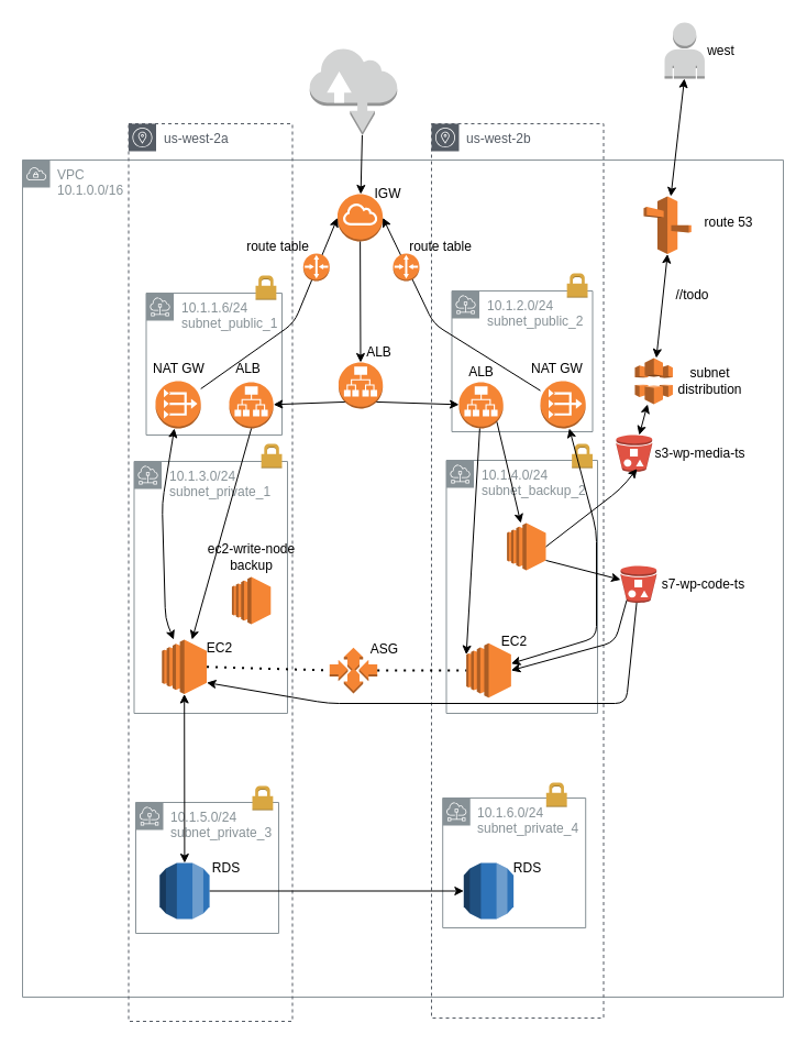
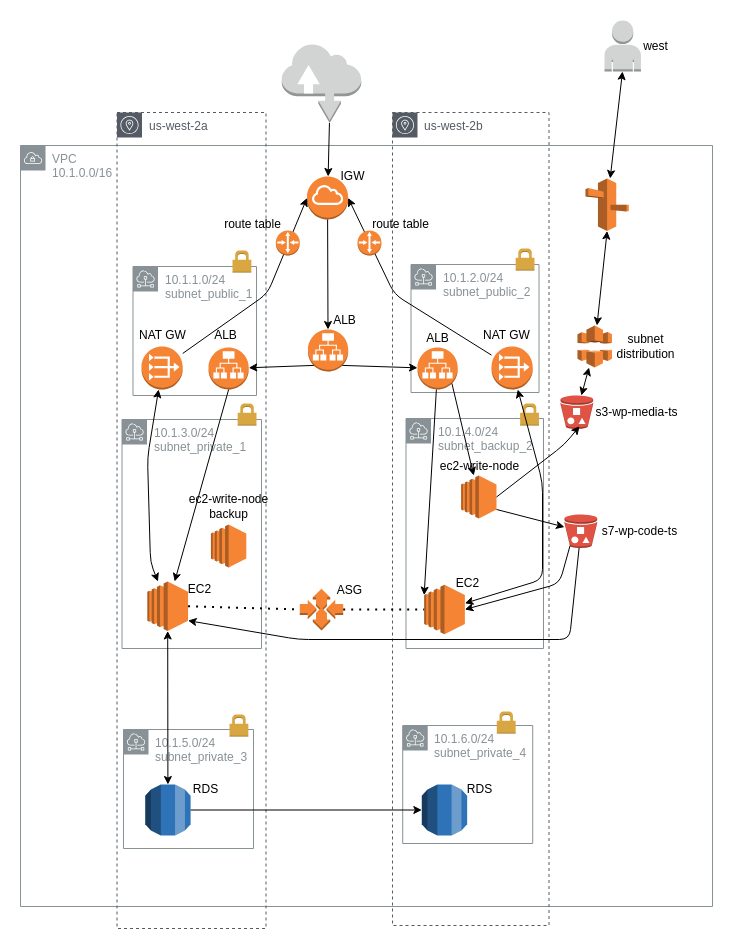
  <mxCell id="0" />
  <mxCell id="1" parent="0" />
  <mxCell id="2" value="VPC&lt;br&gt;10.1.0.0/16" style="outlineConnect=0;gradientColor=none;html=1;whiteSpace=wrap;fontSize=12;fontStyle=0;shape=mxgraph.aws4.group;grIcon=mxgraph.aws4.group_vpc;strokeColor=#879196;fillColor=none;verticalAlign=top;align=left;spacingLeft=30;fontColor=#879196;dashed=0;" parent="1" vertex="1"><mxGeometry x="20" y="145" width="692" height="761" as="geometry" /></mxCell>
  <mxCell id="3" value="us-west-2a" style="outlineConnect=0;gradientColor=none;html=1;whiteSpace=wrap;fontSize=12;fontStyle=0;shape=mxgraph.aws4.group;grIcon=mxgraph.aws4.group_availability_zone;strokeColor=#545B64;fillColor=none;verticalAlign=top;align=left;spacingLeft=30;fontColor=#545B64;dashed=1;" parent="1" vertex="1"><mxGeometry x="116.5" y="112" width="149" height="816" as="geometry" /></mxCell>
  <mxCell id="4" value="us-west-2b" style="outlineConnect=0;gradientColor=none;html=1;whiteSpace=wrap;fontSize=12;fontStyle=0;shape=mxgraph.aws4.group;grIcon=mxgraph.aws4.group_availability_zone;strokeColor=#545B64;fillColor=none;verticalAlign=top;align=left;spacingLeft=30;fontColor=#545B64;dashed=1;" parent="1" vertex="1"><mxGeometry x="391.99" y="112" width="156.51" height="813" as="geometry" /></mxCell>
  <mxCell id="5" value="10.1.2.0/24&lt;br&gt;subnet_public_2" style="outlineConnect=0;gradientColor=none;html=1;whiteSpace=wrap;fontSize=12;fontStyle=0;shape=mxgraph.aws4.group;grIcon=mxgraph.aws4.group_subnet;strokeColor=#879196;fillColor=none;verticalAlign=top;align=left;spacingLeft=30;fontColor=#879196;dashed=0;" parent="1" vertex="1"><mxGeometry x="410.5" y="264" width="128" height="128" as="geometry" /></mxCell>
  <mxCell id="6" value="10.1.3.0/24&lt;br&gt;subnet_private_1" style="outlineConnect=0;gradientColor=none;html=1;whiteSpace=wrap;fontSize=12;fontStyle=0;shape=mxgraph.aws4.group;grIcon=mxgraph.aws4.group_subnet;strokeColor=#879196;fillColor=none;verticalAlign=top;align=left;spacingLeft=30;fontColor=#879196;dashed=0;" parent="1" vertex="1"><mxGeometry x="121.5" y="419" width="139.5" height="229" as="geometry" /></mxCell>
  <mxCell id="7" value="10.1.4.0/24&lt;br&gt;subnet_backup_2" style="outlineConnect=0;gradientColor=none;html=1;whiteSpace=wrap;fontSize=12;fontStyle=0;shape=mxgraph.aws4.group;grIcon=mxgraph.aws4.group_subnet;strokeColor=#879196;fillColor=none;verticalAlign=top;align=left;spacingLeft=30;fontColor=#879196;dashed=0;" parent="1" vertex="1"><mxGeometry x="405.5" y="418" width="137.5" height="230" as="geometry" /></mxCell>
- <mxCell id="8" value="10.1.1.6/24&lt;br&gt;subnet_public_1" style="outlineConnect=0;gradientColor=none;html=1;whiteSpace=wrap;fontSize=12;fontStyle=0;shape=mxgraph.aws4.group;grIcon=mxgraph.aws4.group_subnet;strokeColor=#879196;fillColor=none;verticalAlign=top;align=left;spacingLeft=30;fontColor=#879196;dashed=0;" parent="1" vertex="1"><mxGeometry x="132.5" y="266" width="123.5" height="129" as="geometry" /></mxCell>
+ <mxCell id="8" value="10.1.1.0/24&lt;br&gt;subnet_public_1" style="outlineConnect=0;gradientColor=none;html=1;whiteSpace=wrap;fontSize=12;fontStyle=0;shape=mxgraph.aws4.group;grIcon=mxgraph.aws4.group_subnet;strokeColor=#879196;fillColor=none;verticalAlign=top;align=left;spacingLeft=30;fontColor=#879196;dashed=0;" parent="1" vertex="1"><mxGeometry x="132.5" y="266" width="123.5" height="129" as="geometry" /></mxCell>
  <mxCell id="9" value="" style="outlineConnect=0;dashed=0;verticalLabelPosition=bottom;verticalAlign=top;align=center;html=1;shape=mxgraph.aws3.internet_gateway;fillColor=#F58534;gradientColor=none;" parent="1" vertex="1"><mxGeometry x="306.5" y="176" width="41.21" height="43" as="geometry" /></mxCell>
  <mxCell id="10" value="IGW" style="text;html=1;align=center;verticalAlign=middle;resizable=0;points=[];autosize=1;" parent="1" vertex="1"><mxGeometry x="334.5" y="167" width="34" height="18" as="geometry" /></mxCell>
  <mxCell id="11" value="" style="outlineConnect=0;dashed=0;verticalLabelPosition=bottom;verticalAlign=top;align=center;html=1;shape=mxgraph.aws3.internet;fillColor=#D2D3D3;gradientColor=none;" parent="1" vertex="1"><mxGeometry x="281.25" y="43" width="79.5" height="79.5" as="geometry" /></mxCell>
  <mxCell id="12" value="" style="outlineConnect=0;dashed=0;verticalLabelPosition=bottom;verticalAlign=top;align=center;html=1;shape=mxgraph.aws3.application_load_balancer;fillColor=#F58534;gradientColor=none;" parent="1" vertex="1"><mxGeometry x="417" y="347" width="40.25" height="42" as="geometry" /></mxCell>
  <mxCell id="13" value="EC2" style="text;html=1;align=center;verticalAlign=middle;resizable=0;points=[];autosize=1;" parent="1" vertex="1"><mxGeometry x="450.71" y="574" width="33" height="18" as="geometry" /></mxCell>
  <mxCell id="14" value="EC2" style="text;html=1;align=center;verticalAlign=middle;resizable=0;points=[];autosize=1;" parent="1" vertex="1"><mxGeometry x="182.21" y="579.5" width="33" height="18" as="geometry" /></mxCell>
  <mxCell id="15" value="" style="outlineConnect=0;dashed=0;verticalLabelPosition=bottom;verticalAlign=top;align=center;html=1;shape=mxgraph.aws3.application_load_balancer;fillColor=#F58534;gradientColor=none;" parent="1" vertex="1"><mxGeometry x="307.46" y="329" width="40.25" height="42" as="geometry" /></mxCell>
  <mxCell id="16" value="ALB" style="text;html=1;align=center;verticalAlign=middle;resizable=0;points=[];autosize=1;" parent="1" vertex="1"><mxGeometry x="208" y="326" width="33" height="18" as="geometry" /></mxCell>
  <mxCell id="17" value="ALB" style="text;html=1;align=center;verticalAlign=middle;resizable=0;points=[];autosize=1;" parent="1" vertex="1"><mxGeometry x="327.75" y="311" width="33" height="18" as="geometry" /></mxCell>
  <mxCell id="18" value="ALB" style="text;html=1;align=center;verticalAlign=middle;resizable=0;points=[];autosize=1;" parent="1" vertex="1"><mxGeometry x="420.62" y="329" width="33" height="18" as="geometry" /></mxCell>
  <mxCell id="19" value="" style="endArrow=classic;html=1;exitX=0.6;exitY=1;exitDx=0;exitDy=0;exitPerimeter=0;" parent="1" source="11" target="9" edge="1"><mxGeometry width="50" height="50" relative="1" as="geometry"><mxPoint x="310" y="151" as="sourcePoint" /><mxPoint x="360" y="101" as="targetPoint" /></mxGeometry></mxCell>
  <mxCell id="20" value="" style="endArrow=classic;html=1;exitX=0.5;exitY=1;exitDx=0;exitDy=0;exitPerimeter=0;" parent="1" source="9" target="15" edge="1"><mxGeometry width="50" height="50" relative="1" as="geometry"><mxPoint x="301.32" y="223" as="sourcePoint" /><mxPoint x="300.004" y="276.5" as="targetPoint" /></mxGeometry></mxCell>
  <mxCell id="21" value="" style="endArrow=classic;html=1;exitX=0.855;exitY=0.855;exitDx=0;exitDy=0;exitPerimeter=0;" parent="1" source="15" target="12" edge="1"><mxGeometry width="50" height="50" relative="1" as="geometry"><mxPoint x="358.355" y="308" as="sourcePoint" /><mxPoint x="358.003" y="365.5" as="targetPoint" /></mxGeometry></mxCell>
  <mxCell id="22" value="" style="outlineConnect=0;dashed=0;verticalLabelPosition=bottom;verticalAlign=top;align=center;html=1;shape=mxgraph.aws3.vpc_nat_gateway;fillColor=#F58534;gradientColor=none;" parent="1" vertex="1"><mxGeometry x="141" y="346" width="41.21" height="43" as="geometry" /></mxCell>
  <mxCell id="23" value="" style="outlineConnect=0;dashed=0;verticalLabelPosition=bottom;verticalAlign=top;align=center;html=1;shape=mxgraph.aws3.vpc_nat_gateway;fillColor=#F58534;gradientColor=none;" parent="1" vertex="1"><mxGeometry x="491" y="346" width="41.21" height="43" as="geometry" /></mxCell>
  <mxCell id="24" value="10.1.6.0/24&lt;br&gt;subnet_private_4" style="outlineConnect=0;gradientColor=none;html=1;whiteSpace=wrap;fontSize=12;fontStyle=0;shape=mxgraph.aws4.group;grIcon=mxgraph.aws4.group_subnet;strokeColor=#879196;fillColor=none;verticalAlign=top;align=left;spacingLeft=30;fontColor=#879196;dashed=0;" parent="1" vertex="1"><mxGeometry x="402.21" y="725" width="130" height="118" as="geometry" /></mxCell>
  <mxCell id="25" value="10.1.5.0/24&lt;br&gt;subnet_private_3" style="outlineConnect=0;gradientColor=none;html=1;whiteSpace=wrap;fontSize=12;fontStyle=0;shape=mxgraph.aws4.group;grIcon=mxgraph.aws4.group_subnet;strokeColor=#879196;fillColor=none;verticalAlign=top;align=left;spacingLeft=30;fontColor=#879196;dashed=0;" parent="1" vertex="1"><mxGeometry x="123" y="729" width="130" height="119" as="geometry" /></mxCell>
  <mxCell id="26" value="NAT GW" style="text;html=1;align=center;verticalAlign=middle;resizable=0;points=[];autosize=1;" parent="1" vertex="1"><mxGeometry x="477" y="326" width="57" height="18" as="geometry" /></mxCell>
  <mxCell id="27" value="NAT GW" style="text;html=1;align=center;verticalAlign=middle;resizable=0;points=[];autosize=1;" parent="1" vertex="1"><mxGeometry x="133.11" y="326" width="57" height="18" as="geometry" /></mxCell>
  <mxCell id="28" value="" style="endArrow=classic;html=1;exitX=0.145;exitY=0.855;exitDx=0;exitDy=0;exitPerimeter=0;" parent="1" source="15" target="29" edge="1"><mxGeometry width="50" height="50" relative="1" as="geometry"><mxPoint x="335.105" y="227" as="sourcePoint" /><mxPoint x="334.753" y="284.5" as="targetPoint" /></mxGeometry></mxCell>
  <mxCell id="29" value="" style="outlineConnect=0;dashed=0;verticalLabelPosition=bottom;verticalAlign=top;align=center;html=1;shape=mxgraph.aws3.application_load_balancer;fillColor=#F58534;gradientColor=none;" parent="1" vertex="1"><mxGeometry x="208" y="347" width="40.25" height="42" as="geometry" /></mxCell>
  <mxCell id="30" value="" style="outlineConnect=0;dashed=0;verticalLabelPosition=bottom;verticalAlign=top;align=center;html=1;shape=mxgraph.aws3.rds;fillColor=#2E73B8;gradientColor=none;" parent="1" vertex="1"><mxGeometry x="144.78" y="784" width="45.33" height="51" as="geometry" /></mxCell>
  <mxCell id="31" value="" style="outlineConnect=0;dashed=0;verticalLabelPosition=bottom;verticalAlign=top;align=center;html=1;shape=mxgraph.aws3.rds;fillColor=#2E73B8;gradientColor=none;" parent="1" vertex="1"><mxGeometry x="421.33" y="784" width="45.33" height="51" as="geometry" /></mxCell>
  <mxCell id="32" value="" style="dashed=0;html=1;shape=mxgraph.aws3.permissions;fillColor=#D9A741;gradientColor=none;dashed=0;" parent="1" vertex="1"><mxGeometry x="237.15" y="403" width="18.85" height="22" as="geometry" /></mxCell>
  <mxCell id="33" value="" style="dashed=0;html=1;shape=mxgraph.aws3.permissions;fillColor=#D9A741;gradientColor=none;dashed=0;" parent="1" vertex="1"><mxGeometry x="519.65" y="403" width="18.85" height="22" as="geometry" /></mxCell>
  <mxCell id="34" value="" style="dashed=0;html=1;shape=mxgraph.aws3.permissions;fillColor=#D9A741;gradientColor=none;dashed=0;" parent="1" vertex="1"><mxGeometry x="515.15" y="248" width="18.85" height="22" as="geometry" /></mxCell>
  <mxCell id="35" value="" style="dashed=0;html=1;shape=mxgraph.aws3.permissions;fillColor=#D9A741;gradientColor=none;dashed=0;" parent="1" vertex="1"><mxGeometry x="232" y="250" width="18.85" height="22" as="geometry" /></mxCell>
  <mxCell id="36" value="" style="dashed=0;html=1;shape=mxgraph.aws3.permissions;fillColor=#D9A741;gradientColor=none;dashed=0;" parent="1" vertex="1"><mxGeometry x="496.3" y="711" width="18.85" height="22" as="geometry" /></mxCell>
  <mxCell id="37" value="" style="dashed=0;html=1;shape=mxgraph.aws3.permissions;fillColor=#D9A741;gradientColor=none;dashed=0;" parent="1" vertex="1"><mxGeometry x="229" y="714" width="18.85" height="22" as="geometry" /></mxCell>
  <mxCell id="38" value="RDS" style="text;html=1;align=center;verticalAlign=middle;resizable=0;points=[];autosize=1;" parent="1" vertex="1"><mxGeometry x="461" y="780" width="35" height="18" as="geometry" /></mxCell>
  <mxCell id="39" value="RDS" style="text;html=1;align=center;verticalAlign=middle;resizable=0;points=[];autosize=1;" parent="1" vertex="1"><mxGeometry x="187.56" y="780" width="35" height="18" as="geometry" /></mxCell>
  <mxCell id="40" value="" style="outlineConnect=0;dashed=0;verticalLabelPosition=bottom;verticalAlign=top;align=center;html=1;shape=mxgraph.aws3.ec2;fillColor=#F58534;gradientColor=none;" parent="1" vertex="1"><mxGeometry x="146.84" y="581" width="40.72" height="49.5" as="geometry" /></mxCell>
  <mxCell id="41" value="" style="outlineConnect=0;dashed=0;verticalLabelPosition=bottom;verticalAlign=top;align=center;html=1;shape=mxgraph.aws3.ec2;fillColor=#F58534;gradientColor=none;" parent="1" vertex="1"><mxGeometry x="423.64" y="584.25" width="40.72" height="49.5" as="geometry" /></mxCell>
  <mxCell id="42" value="" style="endArrow=classic;startArrow=classic;html=1;entryX=0.5;entryY=1;entryDx=0;entryDy=0;entryPerimeter=0;" parent="1" source="30" target="40" edge="1"><mxGeometry width="50" height="50" relative="1" as="geometry"><mxPoint x="109" y="670" as="sourcePoint" /><mxPoint x="159" y="620" as="targetPoint" /></mxGeometry></mxCell>
  <mxCell id="43" value="" style="endArrow=classic;startArrow=classic;html=1;" parent="1" source="40" target="22" edge="1"><mxGeometry width="50" height="50" relative="1" as="geometry"><mxPoint x="155" y="472" as="sourcePoint" /><mxPoint x="205" y="422" as="targetPoint" /><Array as="points"><mxPoint x="150" y="562" /><mxPoint x="147" y="457" /></Array></mxGeometry></mxCell>
  <mxCell id="44" value="" style="endArrow=classic;startArrow=classic;html=1;" parent="1" source="41" target="23" edge="1"><mxGeometry width="50" height="50" relative="1" as="geometry"><mxPoint x="478" y="481" as="sourcePoint" /><mxPoint x="528" y="431" as="targetPoint" /><Array as="points"><mxPoint x="542" y="579" /><mxPoint x="542" y="482" /></Array></mxGeometry></mxCell>
  <mxCell id="45" value="" style="endArrow=classic;html=1;entryX=0;entryY=0.21;entryDx=0;entryDy=0;entryPerimeter=0;" parent="1" source="12" target="41" edge="1"><mxGeometry width="50" height="50" relative="1" as="geometry"><mxPoint x="308" y="441" as="sourcePoint" /><mxPoint x="358" y="391" as="targetPoint" /></mxGeometry></mxCell>
  <mxCell id="46" value="" style="endArrow=classic;html=1;exitX=0.5;exitY=1;exitDx=0;exitDy=0;exitPerimeter=0;" parent="1" source="29" target="40" edge="1"><mxGeometry width="50" height="50" relative="1" as="geometry"><mxPoint x="218" y="474" as="sourcePoint" /><mxPoint x="268" y="424" as="targetPoint" /></mxGeometry></mxCell>
  <mxCell id="47" value="" style="outlineConnect=0;dashed=0;verticalLabelPosition=bottom;verticalAlign=top;align=center;html=1;shape=mxgraph.aws3.auto_scaling;fillColor=#F58534;gradientColor=none;" parent="1" vertex="1"><mxGeometry x="299.3" y="588.13" width="43.39" height="41.75" as="geometry" /></mxCell>
  <mxCell id="48" value="" style="endArrow=none;dashed=1;html=1;dashPattern=1 3;strokeWidth=2;entryX=0;entryY=0.5;entryDx=0;entryDy=0;entryPerimeter=0;exitX=1;exitY=0.5;exitDx=0;exitDy=0;exitPerimeter=0;" parent="1" source="40" target="47" edge="1"><mxGeometry width="50" height="50" relative="1" as="geometry"><mxPoint x="172" y="684" as="sourcePoint" /><mxPoint x="222" y="634" as="targetPoint" /></mxGeometry></mxCell>
  <mxCell id="49" value="" style="endArrow=none;dashed=1;html=1;dashPattern=1 3;strokeWidth=2;exitX=1;exitY=0.5;exitDx=0;exitDy=0;exitPerimeter=0;" parent="1" source="47" target="41" edge="1"><mxGeometry width="50" height="50" relative="1" as="geometry"><mxPoint x="318" y="712" as="sourcePoint" /><mxPoint x="368" y="662" as="targetPoint" /></mxGeometry></mxCell>
  <mxCell id="50" value="ASG" style="text;html=1;align=center;verticalAlign=middle;resizable=0;points=[];autosize=1;" parent="1" vertex="1"><mxGeometry x="331" y="581" width="35" height="18" as="geometry" /></mxCell>
  <mxCell id="51" value="" style="endArrow=classic;html=1;exitX=1;exitY=0.5;exitDx=0;exitDy=0;exitPerimeter=0;" parent="1" source="30" target="31" edge="1"><mxGeometry width="50" height="50" relative="1" as="geometry"><mxPoint x="289" y="1006" as="sourcePoint" /><mxPoint x="339" y="956" as="targetPoint" /></mxGeometry></mxCell>
  <mxCell id="52" value="" style="endArrow=classic;html=1;entryX=1;entryY=0.5;entryDx=0;entryDy=0;entryPerimeter=0;" parent="1" source="23" target="9" edge="1"><mxGeometry width="50" height="50" relative="1" as="geometry"><mxPoint x="388" y="232" as="sourcePoint" /><mxPoint x="438" y="182" as="targetPoint" /><Array as="points"><mxPoint x="394" y="294" /></Array></mxGeometry></mxCell>
  <mxCell id="53" value="" style="endArrow=classic;html=1;entryX=0;entryY=0.5;entryDx=0;entryDy=0;entryPerimeter=0;" parent="1" source="22" target="9" edge="1"><mxGeometry width="50" height="50" relative="1" as="geometry"><mxPoint x="214" y="221" as="sourcePoint" /><mxPoint x="264" y="171" as="targetPoint" /><Array as="points"><mxPoint x="267" y="293" /></Array></mxGeometry></mxCell>
  <mxCell id="54" value="" style="outlineConnect=0;dashed=0;verticalLabelPosition=bottom;verticalAlign=top;align=center;html=1;shape=mxgraph.aws3.router;fillColor=#F58534;gradientColor=none;" parent="1" vertex="1"><mxGeometry x="357" y="230" width="23.96" height="25" as="geometry" /></mxCell>
  <mxCell id="55" value="" style="outlineConnect=0;dashed=0;verticalLabelPosition=bottom;verticalAlign=top;align=center;html=1;shape=mxgraph.aws3.router;fillColor=#F58534;gradientColor=none;" parent="1" vertex="1"><mxGeometry x="275.34" y="230" width="23.96" height="25" as="geometry" /></mxCell>
  <mxCell id="56" value="route table" style="text;html=1;align=center;verticalAlign=middle;resizable=0;points=[];autosize=1;" parent="1" vertex="1"><mxGeometry x="218.75" y="215" width="67" height="18" as="geometry" /></mxCell>
  <mxCell id="57" value="route table" style="text;html=1;align=center;verticalAlign=middle;resizable=0;points=[];autosize=1;" parent="1" vertex="1"><mxGeometry x="366" y="215" width="67" height="18" as="geometry" /></mxCell>
  <mxCell id="58" value="s3-wp-media-ts" style="text;html=1;align=center;verticalAlign=middle;resizable=0;points=[];autosize=1;" parent="1" vertex="1"><mxGeometry x="589.68" y="403" width="92" height="18" as="geometry" /></mxCell>
  <mxCell id="59" value="s7-wp-code-ts" style="text;html=1;align=center;verticalAlign=middle;resizable=0;points=[];autosize=1;" parent="1" vertex="1"><mxGeometry x="596.68" y="521.75" width="85" height="18" as="geometry" /></mxCell>
  <mxCell id="60" value="" style="outlineConnect=0;dashed=0;verticalLabelPosition=bottom;verticalAlign=top;align=center;html=1;shape=mxgraph.aws3.bucket_with_objects;fillColor=#E05243;gradientColor=none;" parent="1" vertex="1"><mxGeometry x="560" y="395" width="32.68" height="33.5" as="geometry" /></mxCell>
  <mxCell id="61" value="" style="outlineConnect=0;dashed=0;verticalLabelPosition=bottom;verticalAlign=top;align=center;html=1;shape=mxgraph.aws3.bucket_with_objects;fillColor=#E05243;gradientColor=none;" parent="1" vertex="1"><mxGeometry x="564" y="514" width="32.68" height="33.5" as="geometry" /></mxCell>
  <mxCell id="62" value="" style="outlineConnect=0;dashed=0;verticalLabelPosition=bottom;verticalAlign=top;align=center;html=1;shape=mxgraph.aws3.cloudfront;fillColor=#F58536;gradientColor=none;" parent="1" vertex="1"><mxGeometry x="577" y="325" width="34.45" height="42" as="geometry" /></mxCell>
  <mxCell id="63" value="subnet&lt;br&gt;distribution" style="text;html=1;align=center;verticalAlign=middle;resizable=0;points=[];autosize=1;" parent="1" vertex="1"><mxGeometry x="611.45" y="330" width="68" height="32" as="geometry" /></mxCell>
  <mxCell id="64" value="" style="outlineConnect=0;dashed=0;verticalLabelPosition=bottom;verticalAlign=top;align=center;html=1;shape=mxgraph.aws3.ec2;fillColor=#F58534;gradientColor=none;" parent="1" vertex="1"><mxGeometry x="460.63" y="475" width="35.37" height="43" as="geometry" /></mxCell>
+ <mxCell id="65" value="ec2-write-node" style="text;html=1;align=center;verticalAlign=middle;resizable=0;points=[];autosize=1;" parent="1" vertex="1"><mxGeometry x="434" y="457" width="89" height="18" as="geometry" /></mxCell>
  <mxCell id="66" value="" style="endArrow=classic;html=1;exitX=1;exitY=0.79;exitDx=0;exitDy=0;exitPerimeter=0;" parent="1" source="64" target="61" edge="1"><mxGeometry width="50" height="50" relative="1" as="geometry"><mxPoint x="496" y="471" as="sourcePoint" /><mxPoint x="546" y="421" as="targetPoint" /></mxGeometry></mxCell>
  <mxCell id="67" value="" style="endArrow=classic;startArrow=classic;html=1;" parent="1" source="60" target="62" edge="1"><mxGeometry width="50" height="50" relative="1" as="geometry"><mxPoint x="594" y="336" as="sourcePoint" /><mxPoint x="644" y="286" as="targetPoint" /></mxGeometry></mxCell>
  <mxCell id="68" value="" style="endArrow=classic;html=1;exitX=0.17;exitY=0.93;exitDx=0;exitDy=0;exitPerimeter=0;entryX=1;entryY=0.5;entryDx=0;entryDy=0;entryPerimeter=0;" parent="1" source="61" target="41" edge="1"><mxGeometry width="50" height="50" relative="1" as="geometry"><mxPoint x="576" y="583" as="sourcePoint" /><mxPoint x="626" y="533" as="targetPoint" /><Array as="points"><mxPoint x="559" y="583" /></Array></mxGeometry></mxCell>
  <mxCell id="69" value="" style="endArrow=classic;html=1;entryX=1;entryY=0.79;entryDx=0;entryDy=0;entryPerimeter=0;" parent="1" source="61" target="40" edge="1"><mxGeometry width="50" height="50" relative="1" as="geometry"><mxPoint x="600" y="606" as="sourcePoint" /><mxPoint x="650" y="556" as="targetPoint" /><Array as="points"><mxPoint x="569" y="639" /><mxPoint x="298" y="639" /></Array></mxGeometry></mxCell>
  <mxCell id="70" value="" style="endArrow=classic;html=1;exitX=1;exitY=0.5;exitDx=0;exitDy=0;exitPerimeter=0;entryX=0.583;entryY=0.916;entryDx=0;entryDy=0;entryPerimeter=0;" parent="1" source="64" target="60" edge="1"><mxGeometry width="50" height="50" relative="1" as="geometry"><mxPoint x="581" y="455" as="sourcePoint" /><mxPoint x="631" y="405" as="targetPoint" /><Array as="points"><mxPoint x="564" y="444" /></Array></mxGeometry></mxCell>
  <mxCell id="71" value="" style="outlineConnect=0;dashed=0;verticalLabelPosition=bottom;verticalAlign=top;align=center;html=1;shape=mxgraph.aws3.route_53;fillColor=#F58536;gradientColor=none;" parent="1" vertex="1"><mxGeometry x="585" y="178" width="43.29" height="52.5" as="geometry" /></mxCell>
- <mxCell id="72" value="route 53" style="text;html=1;align=center;verticalAlign=middle;resizable=0;points=[];autosize=1;" parent="1" vertex="1"><mxGeometry x="635" y="193" width="54" height="18" as="geometry" /></mxCell>
  <mxCell id="73" value="" style="endArrow=classic;startArrow=classic;html=1;entryX=0.5;entryY=1;entryDx=0;entryDy=0;entryPerimeter=0;" parent="1" source="62" target="71" edge="1"><mxGeometry width="50" height="50" relative="1" as="geometry"><mxPoint x="585" y="317" as="sourcePoint" /><mxPoint x="635" y="267" as="targetPoint" /></mxGeometry></mxCell>
- <mxCell id="74" value="//todo" style="text;html=1;align=center;verticalAlign=middle;resizable=0;points=[];autosize=1;" parent="1" vertex="1"><mxGeometry x="609" y="259" width="40" height="18" as="geometry" /></mxCell>
  <mxCell id="75" value="" style="endArrow=classic;startArrow=classic;html=1;" parent="1" source="71" edge="1"><mxGeometry width="50" height="50" relative="1" as="geometry"><mxPoint x="579" y="104" as="sourcePoint" /><mxPoint x="622" y="71" as="targetPoint" /></mxGeometry></mxCell>
  <mxCell id="76" value="" style="outlineConnect=0;dashed=0;verticalLabelPosition=bottom;verticalAlign=top;align=center;html=1;shape=mxgraph.aws3.user;fillColor=#D2D3D3;gradientColor=none;" parent="1" vertex="1"><mxGeometry x="604" y="20" width="36.43" height="51" as="geometry" /></mxCell>
  <mxCell id="77" value="west" style="text;html=1;align=center;verticalAlign=middle;resizable=0;points=[];autosize=1;" parent="1" vertex="1"><mxGeometry x="638" y="37" width="33" height="18" as="geometry" /></mxCell>
  <mxCell id="78" value="" style="outlineConnect=0;dashed=0;verticalLabelPosition=bottom;verticalAlign=top;align=center;html=1;shape=mxgraph.aws3.ec2;fillColor=#F58534;gradientColor=none;" parent="1" vertex="1"><mxGeometry x="210.44" y="524" width="35.37" height="43" as="geometry" /></mxCell>
  <mxCell id="79" value="ec2-write-node&lt;br&gt;backup" style="text;html=1;align=center;verticalAlign=middle;resizable=0;points=[];autosize=1;" parent="1" vertex="1"><mxGeometry x="183.63" y="489.75" width="89" height="32" as="geometry" /></mxCell>
  <mxCell id="80" value="" style="endArrow=classic;html=1;exitX=0.855;exitY=0.855;exitDx=0;exitDy=0;exitPerimeter=0;" parent="1" source="12" target="64" edge="1"><mxGeometry width="50" height="50" relative="1" as="geometry"><mxPoint x="461" y="435" as="sourcePoint" /><mxPoint x="511" y="385" as="targetPoint" /></mxGeometry></mxCell>
